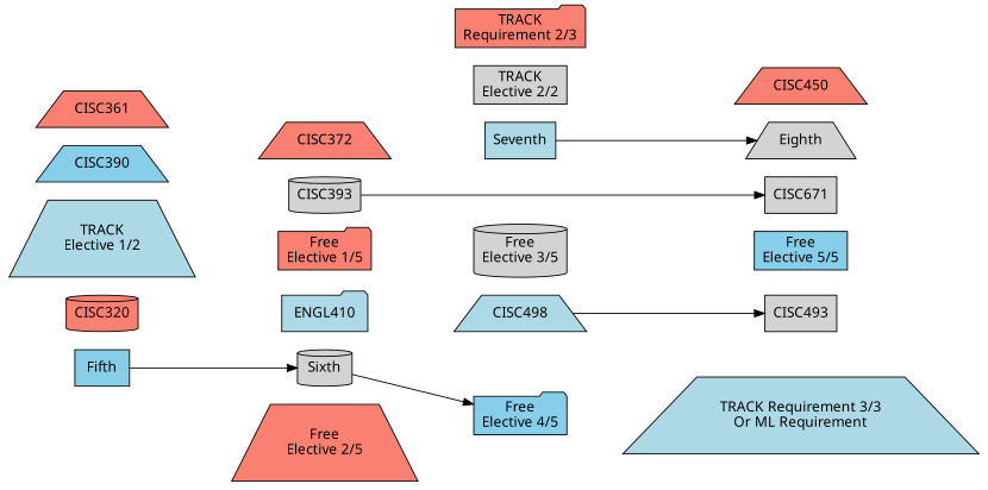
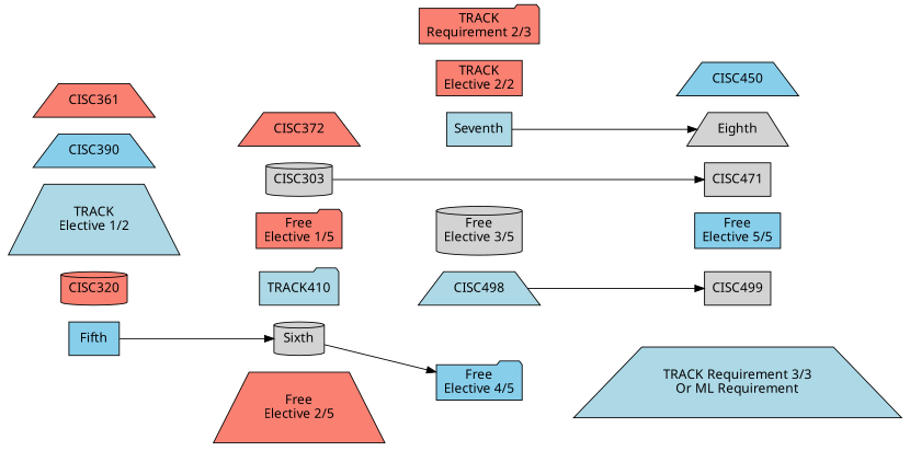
  digraph {
    fontname="Noto Sans"
    rankdir=LR
    node [fillcolor=lightgrey fontname="Noto Sans" shape=trapezium style=filled]
    edge [fontname="Noto Sans" style=invis]
    Fifth [fillcolor=skyblue shape=box]
    CISC320 [fillcolor=salmon shape=cylinder]
    "TRACK\nElective 1/2" [fillcolor=lightblue]
    n4 [fillcolor=skyblue label=CISC390]
    CISC361 [fillcolor=salmon]
    Sixth [shape=cylinder]
-   ENGL410 [fillcolor=lightblue shape=folder]
+   ENGL410 [fillcolor=lightblue shape=folder label=TRACK410]
    "Free\nElective 1/5" [fillcolor=salmon shape=folder]
    "Free\nElective 2/5" [fillcolor=salmon]
-   CISC303 [shape=cylinder label=CISC393]
+   CISC303 [shape=cylinder]
    CISC372 [fillcolor=salmon]
    Seventh [fillcolor=lightblue shape=box]
    CISC498 [fillcolor=lightblue]
-   "TRACK\nElective 2/2" [shape=box]
+   "TRACK\nElective 2/2" [fillcolor=salmon shape=box]
    "TRACK\nRequirement 2/3" [fillcolor=salmon shape=folder]
    "Free\nElective 3/5" [shape=cylinder]
    "Free\nElective 4/5" [fillcolor=skyblue shape=folder]
    Eighth
-   CISC499 [shape=box label=CISC493]
-   CISC450 [fillcolor=salmon]
-   CISC471 [shape=box label=CISC671]
+   CISC499 [shape=box]
+   CISC450 [fillcolor=skyblue]
+   CISC471 [shape=box]
    "TRACK Requirement 3/3\nOr ML Requirement" [fillcolor=lightblue]
    "Free\nElective 5/5" [fillcolor=skyblue shape=box]
    subgraph sub_1 {
      rank=same
      Fifth
      CISC320
      "TRACK\nElective 1/2"
      n4
      CISC361
    }
    subgraph sub_2 {
      rank=same
      Sixth
      ENGL410
      "Free\nElective 1/5"
      "Free\nElective 2/5"
      CISC303
      CISC372
    }
    subgraph sub_3 {
      rank=same
      Seventh
      CISC498
      "TRACK\nElective 2/2"
      "TRACK\nRequirement 2/3"
      "Free\nElective 3/5"
      "Free\nElective 4/5"
    }
    subgraph sub_4 {
      rank=same
      Eighth
      CISC499
      CISC450
      CISC471
      "TRACK Requirement 3/3\nOr ML Requirement"
      "Free\nElective 5/5"
    }
    Fifth -> Sixth [style=""]
    CISC320 -> ENGL410
    Sixth -> "Free\nElective 4/5" [style=""]
    ENGL410 -> CISC498
    "Free\nElective 1/5" -> "Free\nElective 3/5"
    "Free\nElective 2/5" -> "Free\nElective 4/5"
    CISC303 -> CISC471 [style=""]
    Seventh -> Eighth [style=""]
    CISC498 -> CISC499 [style=""]
    "Free\nElective 3/5" -> "Free\nElective 5/5"
    "Free\nElective 4/5" -> "TRACK Requirement 3/3\nOr ML Requirement"
  }
